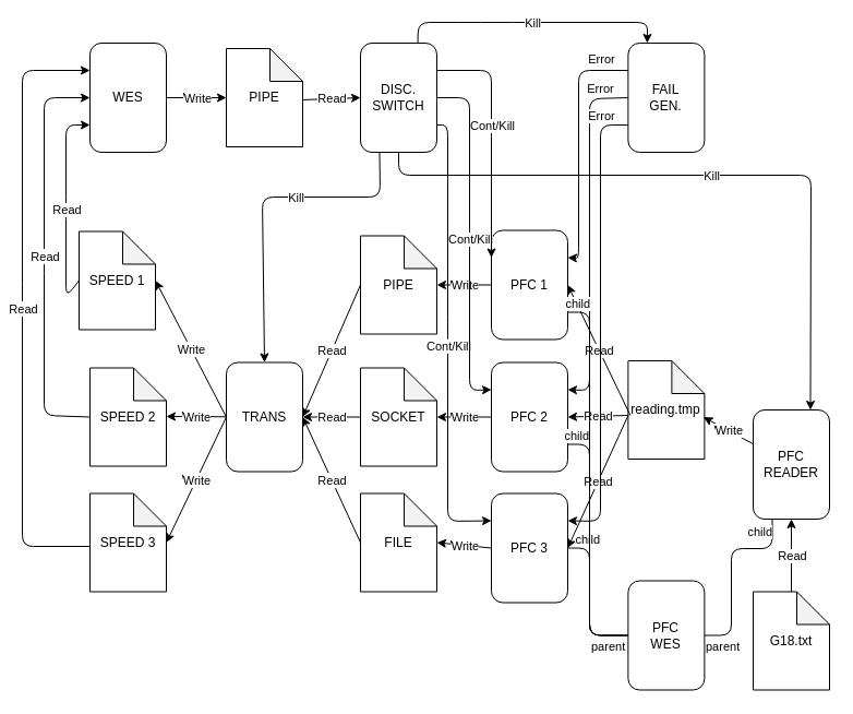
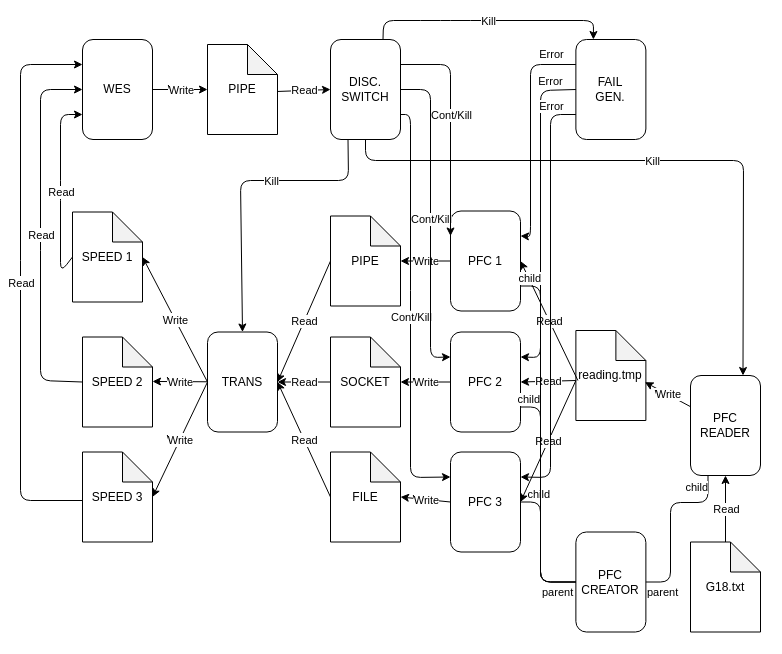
  <mxCell id="0" />
  <mxCell id="1" parent="0" />
  <mxCell id="2" value="PFC READER" style="rounded=1;whiteSpace=wrap;html=1;" vertex="1" parent="1"><mxGeometry x="690" y="375" width="70" height="100" as="geometry" /></mxCell>
  <mxCell id="3" value="G18.txt" style="shape=note;whiteSpace=wrap;html=1;backgroundOutline=1;darkOpacity=0.05;" vertex="1" parent="1"><mxGeometry x="690" y="541.5" width="70" height="90" as="geometry" /></mxCell>
  <mxCell id="4" value="reading.tmp" style="shape=note;whiteSpace=wrap;html=1;backgroundOutline=1;darkOpacity=0.05;" vertex="1" parent="1"><mxGeometry x="575.39" y="330" width="70" height="90" as="geometry" /></mxCell>
  <mxCell id="5" value="PFC 1" style="rounded=1;whiteSpace=wrap;html=1;" vertex="1" parent="1"><mxGeometry x="450" y="210.5" width="70" height="100" as="geometry" /></mxCell>
  <mxCell id="6" value="read" style="endArrow=classic;html=1;entryX=0.5;entryY=1;entryDx=0;entryDy=0;exitX=0.5;exitY=0;exitDx=0;exitDy=0;exitPerimeter=0;" edge="1" parent="1" source="3" target="2"><mxGeometry relative="1" as="geometry"><mxPoint x="725" y="478" as="sourcePoint" /><mxPoint x="750" y="460" as="targetPoint" /></mxGeometry></mxCell>
  <mxCell id="7" value="Read" style="edgeLabel;resizable=0;html=1;align=center;verticalAlign=middle;" connectable="0" vertex="1" parent="6"><mxGeometry relative="1" as="geometry" /></mxCell>
  <mxCell id="8" style="edgeStyle=orthogonalEdgeStyle;rounded=0;orthogonalLoop=1;jettySize=auto;html=1;exitX=0.5;exitY=1;exitDx=0;exitDy=0;" edge="1" parent="1" source="2" target="2"><mxGeometry relative="1" as="geometry" /></mxCell>
- <mxCell id="9" value="PFC &lt;br&gt;WES" style="rounded=1;whiteSpace=wrap;html=1;" vertex="1" parent="1"><mxGeometry x="575.39" y="531.5" width="70" height="100" as="geometry" /></mxCell>
+ <mxCell id="9" value="PFC &lt;br&gt;CREATOR" style="rounded=1;whiteSpace=wrap;html=1;" vertex="1" parent="1"><mxGeometry x="575.39" y="531.5" width="70" height="100" as="geometry" /></mxCell>
  <mxCell id="10" value="PFC 2" style="rounded=1;whiteSpace=wrap;html=1;" vertex="1" parent="1"><mxGeometry x="450" y="331.5" width="70" height="100" as="geometry" /></mxCell>
  <mxCell id="11" value="" style="endArrow=classic;html=1;entryX=1;entryY=0.5;entryDx=0;entryDy=0;" edge="1" parent="1" target="76"><mxGeometry relative="1" as="geometry"><mxPoint x="575.39" y="380" as="sourcePoint" /><mxPoint x="465.39" y="260" as="targetPoint" /></mxGeometry></mxCell>
  <mxCell id="12" value="Read" style="edgeLabel;resizable=0;html=1;align=center;verticalAlign=middle;" connectable="0" vertex="1" parent="11"><mxGeometry relative="1" as="geometry" /></mxCell>
  <mxCell id="13" value="" style="endArrow=classic;html=1;entryX=1;entryY=0.5;entryDx=0;entryDy=0;" edge="1" parent="1" target="10"><mxGeometry relative="1" as="geometry"><mxPoint x="575.39" y="380" as="sourcePoint" /><mxPoint x="465.39" y="260" as="targetPoint" /></mxGeometry></mxCell>
  <mxCell id="14" value="Read" style="edgeLabel;resizable=0;html=1;align=center;verticalAlign=middle;" connectable="0" vertex="1" parent="13"><mxGeometry relative="1" as="geometry" /></mxCell>
  <mxCell id="15" value="" style="endArrow=classic;html=1;entryX=1;entryY=0.5;entryDx=0;entryDy=0;" edge="1" parent="1" target="5"><mxGeometry relative="1" as="geometry"><mxPoint x="577.39" y="380" as="sourcePoint" /><mxPoint x="465.39" y="260" as="targetPoint" /></mxGeometry></mxCell>
  <mxCell id="16" value="Read" style="edgeLabel;resizable=0;html=1;align=center;verticalAlign=middle;" connectable="0" vertex="1" parent="15"><mxGeometry relative="1" as="geometry" /></mxCell>
  <mxCell id="17" value="TRANS" style="rounded=1;whiteSpace=wrap;html=1;" vertex="1" parent="1"><mxGeometry x="207" y="331.5" width="70" height="100" as="geometry" /></mxCell>
  <mxCell id="18" value="FILE" style="shape=note;whiteSpace=wrap;html=1;backgroundOutline=1;darkOpacity=0.05;" vertex="1" parent="1"><mxGeometry x="330" y="451.5" width="70" height="90" as="geometry" /></mxCell>
  <mxCell id="19" value="SOCKET" style="shape=note;whiteSpace=wrap;html=1;backgroundOutline=1;darkOpacity=0.05;" vertex="1" parent="1"><mxGeometry x="330" y="336.5" width="70" height="90" as="geometry" /></mxCell>
  <mxCell id="20" value="PIPE" style="shape=note;whiteSpace=wrap;html=1;backgroundOutline=1;darkOpacity=0.05;" vertex="1" parent="1"><mxGeometry x="330" y="215.5" width="70" height="90" as="geometry" /></mxCell>
  <mxCell id="21" value="read" style="endArrow=classic;html=1;entryX=1;entryY=0.5;entryDx=0;entryDy=0;exitX=0;exitY=0.5;exitDx=0;exitDy=0;exitPerimeter=0;" edge="1" parent="1" source="20" target="17"><mxGeometry relative="1" as="geometry"><mxPoint x="450" y="559.5" as="sourcePoint" /><mxPoint x="450" y="511.5" as="targetPoint" /></mxGeometry></mxCell>
  <mxCell id="22" value="Read" style="edgeLabel;resizable=0;html=1;align=center;verticalAlign=middle;" connectable="0" vertex="1" parent="21"><mxGeometry relative="1" as="geometry" /></mxCell>
  <mxCell id="23" value="read" style="endArrow=classic;html=1;entryX=1;entryY=0.5;entryDx=0;entryDy=0;exitX=0;exitY=0.5;exitDx=0;exitDy=0;exitPerimeter=0;" edge="1" parent="1" source="19" target="17"><mxGeometry relative="1" as="geometry"><mxPoint x="460" y="569.5" as="sourcePoint" /><mxPoint x="460" y="521.5" as="targetPoint" /></mxGeometry></mxCell>
  <mxCell id="24" value="Read" style="edgeLabel;resizable=0;html=1;align=center;verticalAlign=middle;" connectable="0" vertex="1" parent="23"><mxGeometry relative="1" as="geometry" /></mxCell>
  <mxCell id="25" value="read" style="endArrow=classic;html=1;entryX=1;entryY=0.5;entryDx=0;entryDy=0;exitX=0;exitY=0.5;exitDx=0;exitDy=0;exitPerimeter=0;" edge="1" parent="1" source="18" target="17"><mxGeometry relative="1" as="geometry"><mxPoint x="470" y="579.5" as="sourcePoint" /><mxPoint x="470" y="531.5" as="targetPoint" /></mxGeometry></mxCell>
  <mxCell id="26" value="Read" style="edgeLabel;resizable=0;html=1;align=center;verticalAlign=middle;" connectable="0" vertex="1" parent="25"><mxGeometry relative="1" as="geometry" /></mxCell>
  <mxCell id="27" value="SPEED 1" style="shape=note;whiteSpace=wrap;html=1;backgroundOutline=1;darkOpacity=0.05;" vertex="1" parent="1"><mxGeometry x="72" y="211.5" width="70" height="90" as="geometry" /></mxCell>
  <mxCell id="28" value="SPEED 2" style="shape=note;whiteSpace=wrap;html=1;backgroundOutline=1;darkOpacity=0.05;" vertex="1" parent="1"><mxGeometry x="82" y="336.5" width="70" height="90" as="geometry" /></mxCell>
  <mxCell id="29" value="SPEED 3" style="shape=note;whiteSpace=wrap;html=1;backgroundOutline=1;darkOpacity=0.05;" vertex="1" parent="1"><mxGeometry x="82" y="451.5" width="70" height="90" as="geometry" /></mxCell>
  <mxCell id="30" value="Write" style="endArrow=classic;html=1;entryX=0.986;entryY=0.574;entryDx=0;entryDy=0;entryPerimeter=0;" edge="1" parent="1" source="2" target="4"><mxGeometry relative="1" as="geometry"><mxPoint x="470" y="539" as="sourcePoint" /><mxPoint x="570" y="539" as="targetPoint" /></mxGeometry></mxCell>
  <mxCell id="31" value="Write" style="edgeLabel;resizable=0;html=1;align=center;verticalAlign=middle;" connectable="0" vertex="1" parent="30"><mxGeometry relative="1" as="geometry" /></mxCell>
  <mxCell id="32" value="Write" style="endArrow=classic;html=1;entryX=1;entryY=0.5;entryDx=0;entryDy=0;entryPerimeter=0;exitX=0;exitY=0.5;exitDx=0;exitDy=0;" edge="1" parent="1" source="5" target="20"><mxGeometry relative="1" as="geometry"><mxPoint x="560.98" y="500.495" as="sourcePoint" /><mxPoint x="500" y="501.55" as="targetPoint" /></mxGeometry></mxCell>
  <mxCell id="33" value="Write" style="edgeLabel;resizable=0;html=1;align=center;verticalAlign=middle;" connectable="0" vertex="1" parent="32"><mxGeometry relative="1" as="geometry" /></mxCell>
  <mxCell id="34" value="Write" style="endArrow=classic;html=1;entryX=1;entryY=0.5;entryDx=0;entryDy=0;entryPerimeter=0;exitX=0;exitY=0.5;exitDx=0;exitDy=0;" edge="1" parent="1" source="10" target="19"><mxGeometry relative="1" as="geometry"><mxPoint x="570.98" y="521.495" as="sourcePoint" /><mxPoint x="510" y="522.55" as="targetPoint" /></mxGeometry></mxCell>
  <mxCell id="35" value="Write" style="edgeLabel;resizable=0;html=1;align=center;verticalAlign=middle;" connectable="0" vertex="1" parent="34"><mxGeometry relative="1" as="geometry" /></mxCell>
  <mxCell id="36" value="Write" style="endArrow=classic;html=1;entryX=1;entryY=0.5;entryDx=0;entryDy=0;entryPerimeter=0;exitX=0;exitY=0.5;exitDx=0;exitDy=0;" edge="1" parent="1" source="76" target="18"><mxGeometry relative="1" as="geometry"><mxPoint x="580.98" y="531.495" as="sourcePoint" /><mxPoint x="520" y="532.55" as="targetPoint" /></mxGeometry></mxCell>
  <mxCell id="37" value="Write" style="edgeLabel;resizable=0;html=1;align=center;verticalAlign=middle;" connectable="0" vertex="1" parent="36"><mxGeometry relative="1" as="geometry" /></mxCell>
  <mxCell id="38" value="Write" style="endArrow=classic;html=1;entryX=1;entryY=0.5;entryDx=0;entryDy=0;entryPerimeter=0;" edge="1" parent="1" target="27"><mxGeometry relative="1" as="geometry"><mxPoint x="207" y="381.5" as="sourcePoint" /><mxPoint x="237" y="542.55" as="targetPoint" /></mxGeometry></mxCell>
  <mxCell id="39" value="Write" style="edgeLabel;resizable=0;html=1;align=center;verticalAlign=middle;" connectable="0" vertex="1" parent="38"><mxGeometry relative="1" as="geometry" /></mxCell>
  <mxCell id="40" value="Write" style="endArrow=classic;html=1;entryX=1;entryY=0.494;entryDx=0;entryDy=0;entryPerimeter=0;" edge="1" parent="1" source="17" target="28"><mxGeometry relative="1" as="geometry"><mxPoint x="307.98" y="551.495" as="sourcePoint" /><mxPoint x="247" y="552.55" as="targetPoint" /></mxGeometry></mxCell>
  <mxCell id="41" value="Write" style="edgeLabel;resizable=0;html=1;align=center;verticalAlign=middle;" connectable="0" vertex="1" parent="40"><mxGeometry relative="1" as="geometry" /></mxCell>
  <mxCell id="42" value="Write" style="endArrow=classic;html=1;entryX=1;entryY=0.5;entryDx=0;entryDy=0;entryPerimeter=0;" edge="1" parent="1" target="29"><mxGeometry relative="1" as="geometry"><mxPoint x="207" y="381.5" as="sourcePoint" /><mxPoint x="257" y="562.55" as="targetPoint" /></mxGeometry></mxCell>
  <mxCell id="43" value="Write" style="edgeLabel;resizable=0;html=1;align=center;verticalAlign=middle;" connectable="0" vertex="1" parent="42"><mxGeometry relative="1" as="geometry" /></mxCell>
  <mxCell id="44" value="FAIL&lt;br&gt;GEN." style="rounded=1;whiteSpace=wrap;html=1;" vertex="1" parent="1"><mxGeometry x="575.39" y="39" width="70" height="100" as="geometry" /></mxCell>
  <mxCell id="45" value="WES" style="rounded=1;whiteSpace=wrap;html=1;" vertex="1" parent="1"><mxGeometry x="82" y="39" width="70" height="100" as="geometry" /></mxCell>
  <mxCell id="46" value="DISC.&lt;br&gt;SWITCH" style="rounded=1;whiteSpace=wrap;html=1;" vertex="1" parent="1"><mxGeometry x="330" y="39" width="70" height="100" as="geometry" /></mxCell>
  <mxCell id="47" value="read" style="endArrow=classic;html=1;entryX=0;entryY=0.25;entryDx=0;entryDy=0;" edge="1" parent="1" target="45"><mxGeometry relative="1" as="geometry"><mxPoint x="82" y="500" as="sourcePoint" /><mxPoint x="-8" y="380" as="targetPoint" /><Array as="points"><mxPoint x="20" y="500" /><mxPoint x="20" y="270" /><mxPoint x="20" y="64" /></Array></mxGeometry></mxCell>
  <mxCell id="48" value="Read" style="edgeLabel;resizable=0;html=1;align=center;verticalAlign=middle;" connectable="0" vertex="1" parent="47"><mxGeometry relative="1" as="geometry" /></mxCell>
  <mxCell id="49" value="read" style="endArrow=classic;html=1;entryX=0;entryY=0.5;entryDx=0;entryDy=0;exitX=0;exitY=0.5;exitDx=0;exitDy=0;exitPerimeter=0;" edge="1" parent="1" source="28" target="45"><mxGeometry relative="1" as="geometry"><mxPoint x="43" y="264" as="sourcePoint" /><mxPoint x="-10" y="149" as="targetPoint" /><Array as="points"><mxPoint x="40" y="380" /><mxPoint x="40" y="240" /><mxPoint x="40" y="89" /></Array></mxGeometry></mxCell>
  <mxCell id="50" value="Read" style="edgeLabel;resizable=0;html=1;align=center;verticalAlign=middle;" connectable="0" vertex="1" parent="49"><mxGeometry relative="1" as="geometry" /></mxCell>
  <mxCell id="51" value="read" style="endArrow=classic;html=1;entryX=0;entryY=0.75;entryDx=0;entryDy=0;exitX=0;exitY=0.5;exitDx=0;exitDy=0;exitPerimeter=0;" edge="1" parent="1" source="27" target="45"><mxGeometry relative="1" as="geometry"><mxPoint x="53" y="274" as="sourcePoint" /><mxPoint x="0" y="159" as="targetPoint" /><Array as="points"><mxPoint x="60" y="272" /><mxPoint x="60" y="190" /><mxPoint x="60" y="114" /></Array></mxGeometry></mxCell>
  <mxCell id="52" value="Read" style="edgeLabel;resizable=0;html=1;align=center;verticalAlign=middle;" connectable="0" vertex="1" parent="51"><mxGeometry relative="1" as="geometry" /></mxCell>
  <mxCell id="53" value="PIPE" style="shape=note;whiteSpace=wrap;html=1;backgroundOutline=1;darkOpacity=0.05;" vertex="1" parent="1"><mxGeometry x="207" y="44" width="70" height="90" as="geometry" /></mxCell>
  <mxCell id="54" value="Write" style="endArrow=classic;html=1;entryX=0;entryY=0.5;entryDx=0;entryDy=0;entryPerimeter=0;exitX=1;exitY=0.5;exitDx=0;exitDy=0;" edge="1" parent="1" source="45" target="53"><mxGeometry relative="1" as="geometry"><mxPoint x="217" y="190" as="sourcePoint" /><mxPoint x="162" y="80" as="targetPoint" /></mxGeometry></mxCell>
  <mxCell id="55" value="Write" style="edgeLabel;resizable=0;html=1;align=center;verticalAlign=middle;" connectable="0" vertex="1" parent="54"><mxGeometry relative="1" as="geometry" /></mxCell>
  <mxCell id="56" value="s" style="endArrow=classic;html=1;entryX=0;entryY=0.5;entryDx=0;entryDy=0;exitX=1;exitY=0.522;exitDx=0;exitDy=0;exitPerimeter=0;" edge="1" parent="1" source="53" target="46"><mxGeometry relative="1" as="geometry"><mxPoint x="313" y="100" as="sourcePoint" /><mxPoint x="260" y="210" as="targetPoint" /></mxGeometry></mxCell>
  <mxCell id="57" value="Read" style="edgeLabel;resizable=0;html=1;align=center;verticalAlign=middle;" connectable="0" vertex="1" parent="56"><mxGeometry relative="1" as="geometry" /></mxCell>
  <mxCell id="58" value="" style="endArrow=classic;html=1;exitX=0.5;exitY=1;exitDx=0;exitDy=0;entryX=0.75;entryY=0;entryDx=0;entryDy=0;" edge="1" parent="1" source="46" target="2"><mxGeometry relative="1" as="geometry"><mxPoint x="210" y="165.5" as="sourcePoint" /><mxPoint x="310" y="165.5" as="targetPoint" /><Array as="points"><mxPoint x="365" y="160" /><mxPoint x="743" y="160" /></Array></mxGeometry></mxCell>
  <mxCell id="59" value="Kill" style="edgeLabel;resizable=0;html=1;align=center;verticalAlign=middle;" connectable="0" vertex="1" parent="58"><mxGeometry relative="1" as="geometry" /></mxCell>
  <mxCell id="60" value="" style="endArrow=classic;html=1;exitX=1;exitY=0.75;exitDx=0;exitDy=0;entryX=0;entryY=0.25;entryDx=0;entryDy=0;" edge="1" parent="1" source="46" target="76"><mxGeometry relative="1" as="geometry"><mxPoint x="410" y="120" as="sourcePoint" /><mxPoint x="510" y="120" as="targetPoint" /><Array as="points"><mxPoint x="410" y="114" /><mxPoint x="410" y="300" /><mxPoint x="410" y="477" /></Array></mxGeometry></mxCell>
  <mxCell id="61" value="Cont/Kill" style="edgeLabel;resizable=0;html=1;align=center;verticalAlign=middle;" connectable="0" vertex="1" parent="60"><mxGeometry relative="1" as="geometry"><mxPoint y="5.5" as="offset" /></mxGeometry></mxCell>
  <mxCell id="62" value="" style="endArrow=classic;html=1;exitX=0.25;exitY=1;exitDx=0;exitDy=0;entryX=0.5;entryY=0;entryDx=0;entryDy=0;" edge="1" parent="1" source="46" target="17"><mxGeometry relative="1" as="geometry"><mxPoint x="172" y="185.5" as="sourcePoint" /><mxPoint x="272" y="185.5" as="targetPoint" /><Array as="points"><mxPoint x="348" y="180" /><mxPoint x="240" y="180" /></Array></mxGeometry></mxCell>
  <mxCell id="63" value="Kill" style="edgeLabel;resizable=0;html=1;align=center;verticalAlign=middle;" connectable="0" vertex="1" parent="62"><mxGeometry relative="1" as="geometry"><mxPoint x="30" as="offset" /></mxGeometry></mxCell>
  <mxCell id="64" value="" style="endArrow=classic;html=1;exitX=0;exitY=0.25;exitDx=0;exitDy=0;entryX=1;entryY=0.25;entryDx=0;entryDy=0;" edge="1" parent="1" source="44" target="5"><mxGeometry relative="1" as="geometry"><mxPoint x="460" y="60" as="sourcePoint" /><mxPoint x="490" y="310" as="targetPoint" /><Array as="points"><mxPoint x="530" y="64" /><mxPoint x="530" y="236" /></Array></mxGeometry></mxCell>
  <mxCell id="65" value="Error" style="edgeLabel;resizable=0;html=1;align=center;verticalAlign=middle;" connectable="0" vertex="1" parent="64"><mxGeometry relative="1" as="geometry"><mxPoint x="20" y="-79.61" as="offset" /></mxGeometry></mxCell>
  <mxCell id="66" value="" style="endArrow=classic;html=1;entryX=1;entryY=0.25;entryDx=0;entryDy=0;exitX=0;exitY=0.5;exitDx=0;exitDy=0;" edge="1" parent="1" source="44" target="10"><mxGeometry relative="1" as="geometry"><mxPoint x="420" y="80" as="sourcePoint" /><mxPoint x="520" y="80" as="targetPoint" /><Array as="points"><mxPoint x="540" y="90" /><mxPoint x="540" y="357" /></Array></mxGeometry></mxCell>
  <mxCell id="67" value="Error" style="edgeLabel;resizable=0;html=1;align=center;verticalAlign=middle;" connectable="0" vertex="1" parent="66"><mxGeometry relative="1" as="geometry"><mxPoint x="10" y="-109.6" as="offset" /></mxGeometry></mxCell>
  <mxCell id="68" value="" style="endArrow=classic;html=1;exitX=0;exitY=0.75;exitDx=0;exitDy=0;entryX=1;entryY=0.25;entryDx=0;entryDy=0;" edge="1" parent="1" source="44" target="76"><mxGeometry relative="1" as="geometry"><mxPoint x="475" y="120" as="sourcePoint" /><mxPoint x="513" y="352" as="targetPoint" /><Array as="points"><mxPoint x="550" y="114" /><mxPoint x="550" y="477" /></Array></mxGeometry></mxCell>
  <mxCell id="69" value="Error" style="edgeLabel;resizable=0;html=1;align=center;verticalAlign=middle;" connectable="0" vertex="1" parent="68"><mxGeometry relative="1" as="geometry"><mxPoint x="-0.81" y="-217.61" as="offset" /></mxGeometry></mxCell>
  <mxCell id="70" value="" style="endArrow=classic;html=1;exitX=0.75;exitY=0;exitDx=0;exitDy=0;entryX=0.25;entryY=0;entryDx=0;entryDy=0;" edge="1" parent="1" source="46" target="44"><mxGeometry relative="1" as="geometry"><mxPoint x="410" y="44" as="sourcePoint" /><mxPoint x="630" y="0" as="targetPoint" /><Array as="points"><mxPoint x="383" y="20" /><mxPoint x="430" y="20" /><mxPoint x="460" y="20" /><mxPoint x="593" y="20" /></Array></mxGeometry></mxCell>
  <mxCell id="71" value="Kill" style="edgeLabel;resizable=0;html=1;align=center;verticalAlign=middle;" connectable="0" vertex="1" parent="70"><mxGeometry relative="1" as="geometry" /></mxCell>
  <mxCell id="72" value="" style="endArrow=classic;html=1;exitX=1;exitY=0.5;exitDx=0;exitDy=0;entryX=0;entryY=0.25;entryDx=0;entryDy=0;" edge="1" parent="1" source="46" target="10"><mxGeometry relative="1" as="geometry"><mxPoint x="410" y="88.5" as="sourcePoint" /><mxPoint x="510" y="88.5" as="targetPoint" /><Array as="points"><mxPoint x="430" y="89" /><mxPoint x="430" y="357" /></Array></mxGeometry></mxCell>
  <mxCell id="73" value="Cont/Kill" style="edgeLabel;resizable=0;html=1;align=center;verticalAlign=middle;" connectable="0" vertex="1" parent="72"><mxGeometry relative="1" as="geometry" /></mxCell>
  <mxCell id="74" value="" style="endArrow=classic;html=1;exitX=1;exitY=0.25;exitDx=0;exitDy=0;entryX=0;entryY=0.25;entryDx=0;entryDy=0;" edge="1" parent="1" source="46" target="5"><mxGeometry relative="1" as="geometry"><mxPoint x="410" y="50" as="sourcePoint" /><mxPoint x="510" y="50" as="targetPoint" /><Array as="points"><mxPoint x="450" y="64" /></Array></mxGeometry></mxCell>
  <mxCell id="75" value="Cont/Kill" style="edgeLabel;resizable=0;html=1;align=center;verticalAlign=middle;" connectable="0" vertex="1" parent="74"><mxGeometry relative="1" as="geometry"><mxPoint y="-11" as="offset" /></mxGeometry></mxCell>
  <mxCell id="76" value="PFC&amp;nbsp;3" style="rounded=1;whiteSpace=wrap;html=1;" vertex="1" parent="1"><mxGeometry x="450" y="451.5" width="70" height="100" as="geometry" /></mxCell>
  <mxCell id="77" value="" style="endArrow=none;html=1;edgeStyle=orthogonalEdgeStyle;entryX=0.25;entryY=1;entryDx=0;entryDy=0;exitX=1;exitY=0.5;exitDx=0;exitDy=0;" edge="1" parent="1" source="9" target="2"><mxGeometry relative="1" as="geometry"><mxPoint x="520" y="630" as="sourcePoint" /><mxPoint x="680" y="630" as="targetPoint" /><Array as="points"><mxPoint x="670" y="582" /><mxPoint x="670" y="502" /><mxPoint x="708" y="502" /></Array></mxGeometry></mxCell>
  <mxCell id="78" value="parent" style="edgeLabel;resizable=0;html=1;align=left;verticalAlign=bottom;" connectable="0" vertex="1" parent="77"><mxGeometry x="-1" relative="1" as="geometry"><mxPoint y="18.5" as="offset" /></mxGeometry></mxCell>
  <mxCell id="79" value="child" style="edgeLabel;resizable=0;html=1;align=right;verticalAlign=bottom;" connectable="0" vertex="1" parent="77"><mxGeometry x="1" relative="1" as="geometry"><mxPoint y="20.39" as="offset" /></mxGeometry></mxCell>
  <mxCell id="80" value="" style="endArrow=none;html=1;edgeStyle=orthogonalEdgeStyle;exitX=0;exitY=0.5;exitDx=0;exitDy=0;entryX=1;entryY=0.5;entryDx=0;entryDy=0;" edge="1" parent="1" source="9" target="76"><mxGeometry relative="1" as="geometry"><mxPoint x="470" y="640" as="sourcePoint" /><mxPoint x="630" y="640" as="targetPoint" /><Array as="points"><mxPoint x="540" y="582" /><mxPoint x="540" y="502" /></Array></mxGeometry></mxCell>
  <mxCell id="81" value="parent" style="edgeLabel;resizable=0;html=1;align=left;verticalAlign=bottom;" connectable="0" vertex="1" parent="80"><mxGeometry x="-1" relative="1" as="geometry"><mxPoint x="-35.39" y="18.5" as="offset" /></mxGeometry></mxCell>
  <mxCell id="82" value="child" style="edgeLabel;resizable=0;html=1;align=right;verticalAlign=bottom;" connectable="0" vertex="1" parent="80"><mxGeometry x="1" relative="1" as="geometry"><mxPoint x="29.61" as="offset" /></mxGeometry></mxCell>
  <mxCell id="83" value="" style="endArrow=none;html=1;edgeStyle=orthogonalEdgeStyle;entryX=1;entryY=0.75;entryDx=0;entryDy=0;exitX=0;exitY=0.5;exitDx=0;exitDy=0;" edge="1" parent="1" source="9" target="5"><mxGeometry relative="1" as="geometry"><mxPoint x="570" y="500" as="sourcePoint" /><mxPoint x="565" y="610" as="targetPoint" /><Array as="points"><mxPoint x="540" y="582" /><mxPoint x="540" y="286" /></Array></mxGeometry></mxCell>
  <mxCell id="84" value="child" style="edgeLabel;resizable=0;html=1;align=right;verticalAlign=bottom;" connectable="0" vertex="1" parent="83"><mxGeometry x="1" relative="1" as="geometry"><mxPoint x="20.5" as="offset" /></mxGeometry></mxCell>
  <mxCell id="85" value="" style="endArrow=none;html=1;edgeStyle=orthogonalEdgeStyle;exitX=0;exitY=0.5;exitDx=0;exitDy=0;entryX=1;entryY=0.75;entryDx=0;entryDy=0;" edge="1" parent="1" source="9" target="10"><mxGeometry relative="1" as="geometry"><mxPoint x="415" y="620" as="sourcePoint" /><mxPoint x="575" y="620" as="targetPoint" /><Array as="points"><mxPoint x="540" y="582" /><mxPoint x="540" y="407" /></Array></mxGeometry></mxCell>
  <mxCell id="86" value="child" style="edgeLabel;resizable=0;html=1;align=right;verticalAlign=bottom;" connectable="0" vertex="1" parent="85"><mxGeometry x="1" relative="1" as="geometry"><mxPoint x="19.61" as="offset" /></mxGeometry></mxCell>
